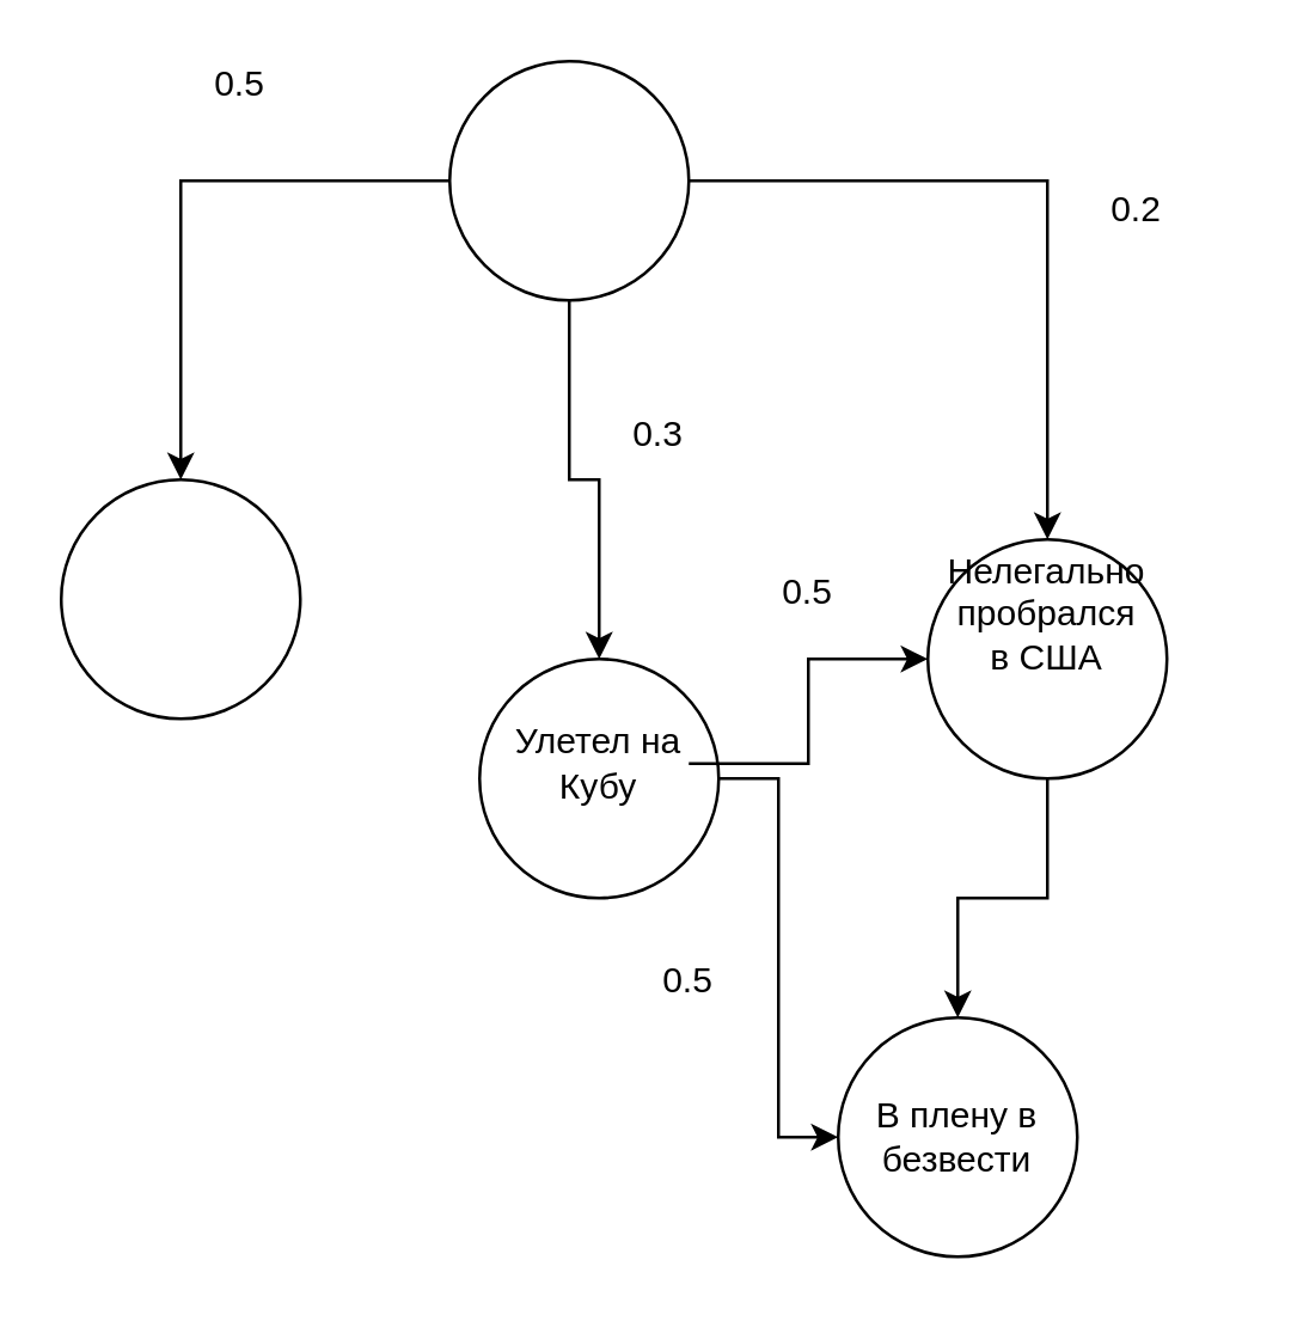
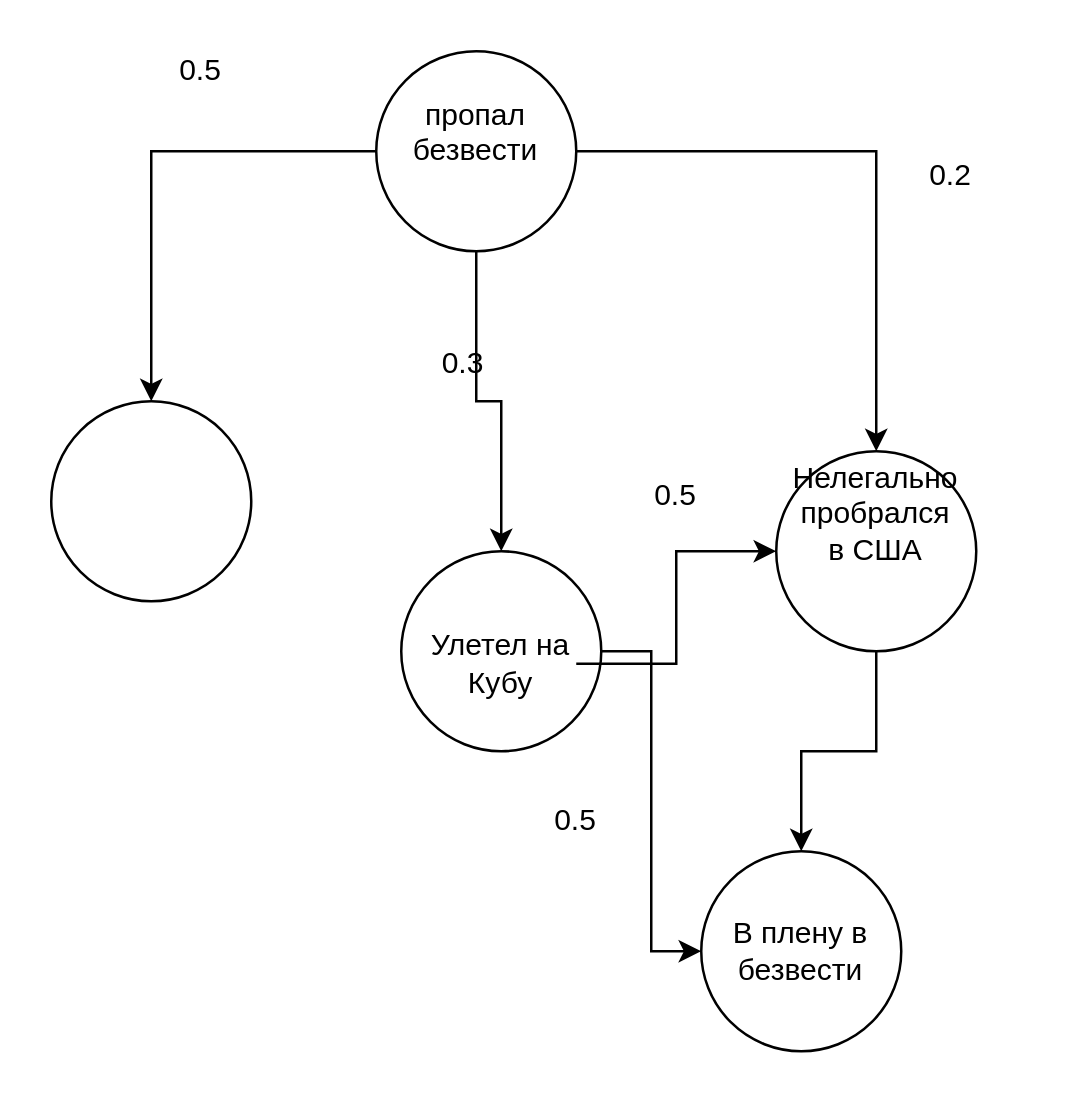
  <mxCell id="0" />
  <mxCell id="1" parent="0" />
  <mxCell id="2" style="edgeStyle=orthogonalEdgeStyle;rounded=0;orthogonalLoop=1;jettySize=auto;html=1;entryX=0.5;entryY=0;entryDx=0;entryDy=0;" edge="1" parent="1" source="5" target="6"><mxGeometry relative="1" as="geometry" /></mxCell>
  <mxCell id="3" style="edgeStyle=orthogonalEdgeStyle;rounded=0;orthogonalLoop=1;jettySize=auto;html=1;" edge="1" parent="1" source="5" target="8"><mxGeometry relative="1" as="geometry" /></mxCell>
  <mxCell id="4" style="edgeStyle=orthogonalEdgeStyle;rounded=0;orthogonalLoop=1;jettySize=auto;html=1;entryX=0.5;entryY=0;entryDx=0;entryDy=0;" edge="1" parent="1" source="5" target="10"><mxGeometry relative="1" as="geometry" /></mxCell>
  <mxCell id="5" value="" style="ellipse;whiteSpace=wrap;html=1;aspect=fixed;" vertex="1" parent="1"><mxGeometry x="150" y="20" width="80" height="80" as="geometry" /></mxCell>
  <mxCell id="6" value="" style="ellipse;whiteSpace=wrap;html=1;aspect=fixed;" vertex="1" parent="1"><mxGeometry x="20" y="160" width="80" height="80" as="geometry" /></mxCell>
  <mxCell id="7" style="edgeStyle=orthogonalEdgeStyle;rounded=0;orthogonalLoop=1;jettySize=auto;html=1;entryX=0;entryY=0.5;entryDx=0;entryDy=0;" edge="1" parent="1" source="8" target="11"><mxGeometry relative="1" as="geometry" /></mxCell>
  <mxCell id="8" value="" style="ellipse;whiteSpace=wrap;html=1;aspect=fixed;" vertex="1" parent="1"><mxGeometry x="160" y="220" width="80" height="80" as="geometry" /></mxCell>
  <mxCell id="9" style="edgeStyle=orthogonalEdgeStyle;rounded=0;orthogonalLoop=1;jettySize=auto;html=1;entryX=0.5;entryY=0;entryDx=0;entryDy=0;" edge="1" parent="1" source="10" target="11"><mxGeometry relative="1" as="geometry" /></mxCell>
  <mxCell id="10" value="" style="ellipse;whiteSpace=wrap;html=1;aspect=fixed;" vertex="1" parent="1"><mxGeometry x="310" y="180" width="80" height="80" as="geometry" /></mxCell>
  <mxCell id="11" value="" style="ellipse;whiteSpace=wrap;html=1;aspect=fixed;" vertex="1" parent="1"><mxGeometry x="280" y="340" width="80" height="80" as="geometry" /></mxCell>
+ <mxCell id="12" value="пропал безвести&lt;div&gt;&lt;br&gt;&lt;/div&gt;" style="text;html=1;align=center;verticalAlign=middle;whiteSpace=wrap;rounded=0;" vertex="1" parent="1"><mxGeometry x="160" y="45" width="60" height="30" as="geometry" /></mxCell>
  <mxCell id="13" style="edgeStyle=orthogonalEdgeStyle;rounded=0;orthogonalLoop=1;jettySize=auto;html=1;entryX=0;entryY=0.5;entryDx=0;entryDy=0;" edge="1" parent="1" source="14" target="10"><mxGeometry relative="1" as="geometry" /></mxCell>
- <mxCell id="14" value="&lt;div&gt;Улетел на Кубу&lt;/div&gt;" style="text;html=1;align=center;verticalAlign=middle;whiteSpace=wrap;rounded=0;" vertex="1" parent="1"><mxGeometry x="170" y="240" width="60" height="30" as="geometry" /></mxCell>
+ <mxCell id="14" value="&lt;div&gt;Улетел на Кубу&lt;/div&gt;" style="text;html=1;align=center;verticalAlign=middle;whiteSpace=wrap;rounded=0;" vertex="1" parent="1"><mxGeometry x="170" y="250" width="60" height="30" as="geometry" /></mxCell>
  <mxCell id="15" value="&lt;div&gt;Нелегально пробрался в США&lt;/div&gt;" style="text;html=1;align=center;verticalAlign=middle;whiteSpace=wrap;rounded=0;" vertex="1" parent="1"><mxGeometry x="320" y="190" width="60" height="30" as="geometry" /></mxCell>
  <mxCell id="16" value="&lt;div&gt;В плену в безвести&lt;/div&gt;" style="text;html=1;align=center;verticalAlign=middle;whiteSpace=wrap;rounded=0;" vertex="1" parent="1"><mxGeometry x="290" y="365" width="60" height="30" as="geometry" /></mxCell>
  <mxCell id="17" value="0.5&lt;div&gt;&lt;span style=&quot;color: rgba(0, 0, 0, 0); font-family: monospace; font-size: 0px; text-align: start; text-wrap: nowrap;&quot;&gt;%3CmxGraphModel%3E%3Croot%3E%3CmxCell%20id%3D%220%22%2F%3E%3CmxCell%20id%3D%221%22%20parent%3D%220%22%2F%3E%3CmxCell%20id%3D%222%22%20value%3D%22%26lt%3Bdiv%26gt%3B%D0%9D%D0%B5%D0%BB%D0%B5%D0%B3%D0%B0%D0%BB%D1%8C%D0%BD%D0%BE%20%D0%BF%D1%80%D0%BE%D0%B1%D1%80%D0%B0%D0%BB%D1%81%D1%8F%20%D0%B2%20%D0%A1%D0%A8%D0%90%26lt%3B%2Fdiv%26gt%3B%22%20style%3D%22text%3Bhtml%3D1%3Balign%3Dcenter%3BverticalAlign%3Dmiddle%3BwhiteSpace%3Dwrap%3Brounded%3D0%3B%22%20vertex%3D%221%22%20parent%3D%221%22%3E%3CmxGeometry%20x%3D%22520%22%20y%3D%22550%22%20width%3D%2260%22%20height%3D%2230%22%20as%3D%22geometry%22%2F%3E%3C%2FmxCell%3E%3C%2Froot%3E%3C%2FmxGraphModel%3E&lt;/span&gt;&lt;br&gt;&lt;/div&gt;" style="text;html=1;align=center;verticalAlign=middle;whiteSpace=wrap;rounded=0;" vertex="1" parent="1"><mxGeometry x="50" y="20" width="60" height="30" as="geometry" /></mxCell>
- <mxCell id="18" value="&lt;div&gt;0.3&lt;/div&gt;" style="text;html=1;align=center;verticalAlign=middle;whiteSpace=wrap;rounded=0;" vertex="1" parent="1"><mxGeometry x="190" y="130" width="60" height="30" as="geometry" /></mxCell>
+ <mxCell id="18" value="&lt;div&gt;0.3&lt;/div&gt;" style="text;html=1;align=center;verticalAlign=middle;whiteSpace=wrap;rounded=0;" vertex="1" parent="1"><mxGeometry x="155" y="130" width="60" height="30" as="geometry" /></mxCell>
  <mxCell id="19" value="&lt;div&gt;0.2&lt;/div&gt;" style="text;html=1;align=center;verticalAlign=middle;whiteSpace=wrap;rounded=0;" vertex="1" parent="1"><mxGeometry x="350" y="55" width="60" height="30" as="geometry" /></mxCell>
  <mxCell id="20" value="0.5&lt;div&gt;&lt;span style=&quot;color: rgba(0, 0, 0, 0); font-family: monospace; font-size: 0px; text-align: start; text-wrap: nowrap;&quot;&gt;%3CmxGraphModel%3E%3Croot%3E%3CmxCell%20id%3D%220%22%2F%3E%3CmxCell%20id%3D%221%22%20parent%3D%220%22%2F%3E%3CmxCell%20id%3D%222%22%20value%3D%22%26lt%3Bdiv%26gt%3B%D0%9D%D0%B5%D0%BB%D0%B5%D0%B3%D0%B0%D0%BB%D1%8C%D0%BD%D0%BE%20%D0%BF%D1%80%D0%BE%D0%B1%D1%80%D0%B0%D0%BB%D1%81%D1%8F%20%D0%B2%20%D0%A1%D0%A8%D0%90%26lt%3B%2Fdiv%26gt%3B%22%20style%3D%22text%3Bhtml%3D1%3Balign%3Dcenter%3BverticalAlign%3Dmiddle%3BwhiteSpace%3Dwrap%3Brounded%3D0%3B%22%20vertex%3D%221%22%20parent%3D%221%22%3E%3CmxGeometry%20x%3D%22520%22%20y%3D%22550%22%20width%3D%2260%22%20height%3D%2230%22%20as%3D%22geometry%22%2F%3E%3C%2FmxCell%3E%3C%2Froot%3E%3C%2FmxGraphModel%3E&lt;/span&gt;&lt;br&gt;&lt;/div&gt;" style="text;html=1;align=center;verticalAlign=middle;whiteSpace=wrap;rounded=0;" vertex="1" parent="1"><mxGeometry x="240" y="190" width="60" height="30" as="geometry" /></mxCell>
  <mxCell id="21" value="0.5&lt;div&gt;&lt;span style=&quot;color: rgba(0, 0, 0, 0); font-family: monospace; font-size: 0px; text-align: start; text-wrap: nowrap;&quot;&gt;%3CmxGraphModel%3E%3Croot%3E%3CmxCell%20id%3D%220%22%2F%3E%3CmxCell%20id%3D%221%22%20parent%3D%220%22%2F%3E%3CmxCell%20id%3D%222%22%20value%3D%22%26lt%3Bdiv%26gt%3B%D0%9D%D0%B5%D0%BB%D0%B5%D0%B3%D0%B0%D0%BB%D1%8C%D0%BD%D0%BE%20%D0%BF%D1%80%D0%BE%D0%B1%D1%80%D0%B0%D0%BB%D1%81%D1%8F%20%D0%B2%20%D0%A1%D0%A8%D0%90%26lt%3B%2Fdiv%26gt%3B%22%20style%3D%22text%3Bhtml%3D1%3Balign%3Dcenter%3BverticalAlign%3Dmiddle%3BwhiteSpace%3Dwrap%3Brounded%3D0%3B%22%20vertex%3D%221%22%20parent%3D%221%22%3E%3CmxGeometry%20x%3D%22520%22%20y%3D%22550%22%20width%3D%2260%22%20height%3D%2230%22%20as%3D%22geometry%22%2F%3E%3C%2FmxCell%3E%3C%2Froot%3E%3C%2FmxGraphModel%3E&lt;/span&gt;&lt;br&gt;&lt;/div&gt;" style="text;html=1;align=center;verticalAlign=middle;whiteSpace=wrap;rounded=0;" vertex="1" parent="1"><mxGeometry x="200" y="320" width="60" height="30" as="geometry" /></mxCell>
